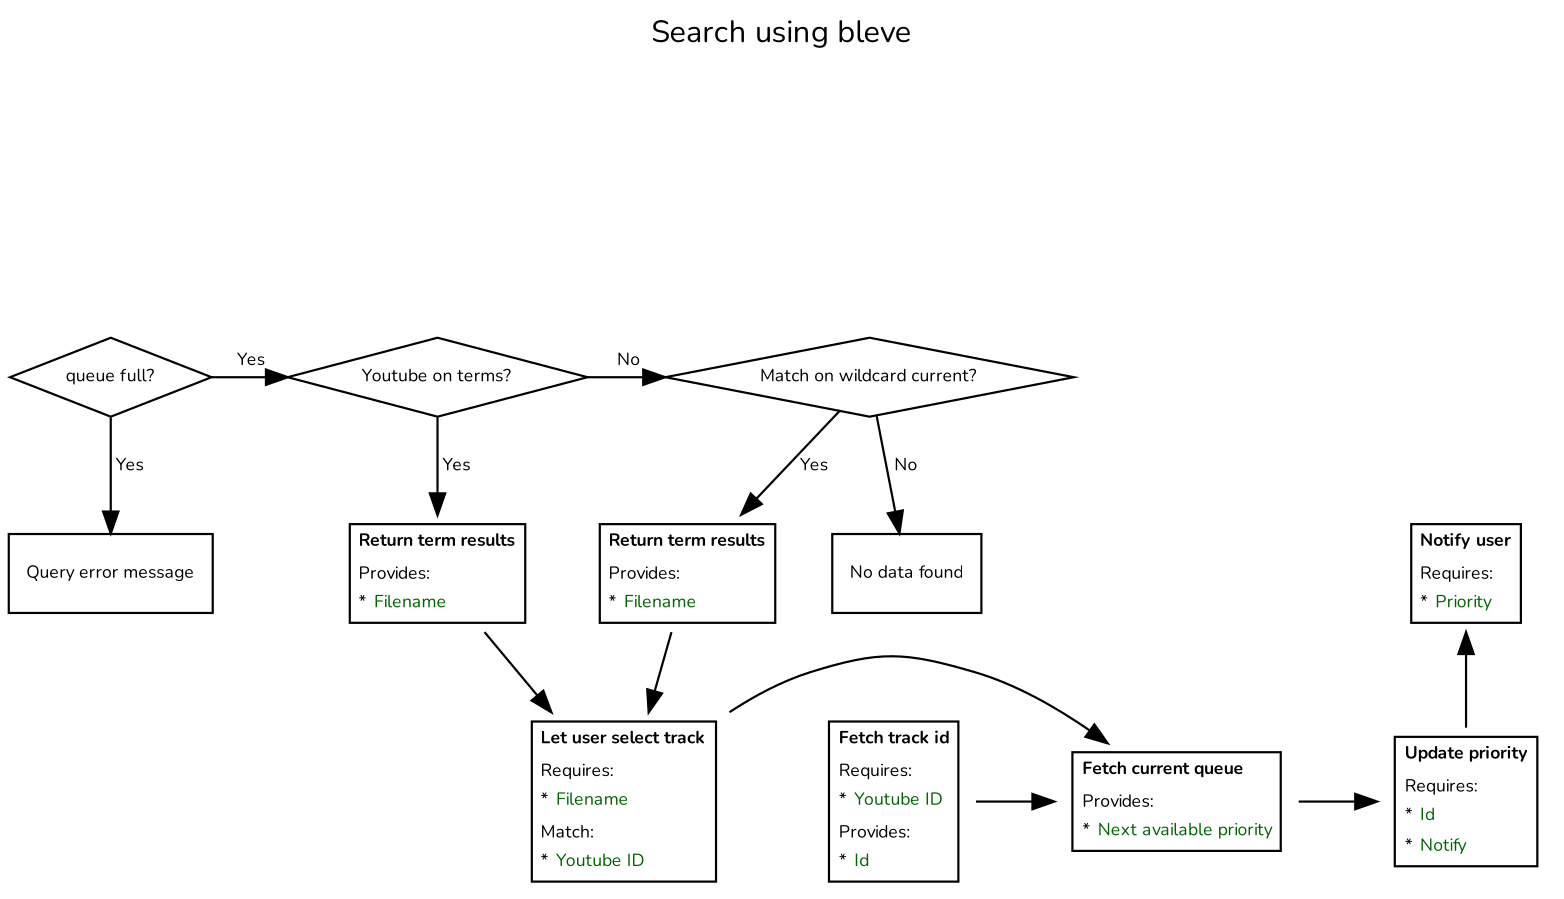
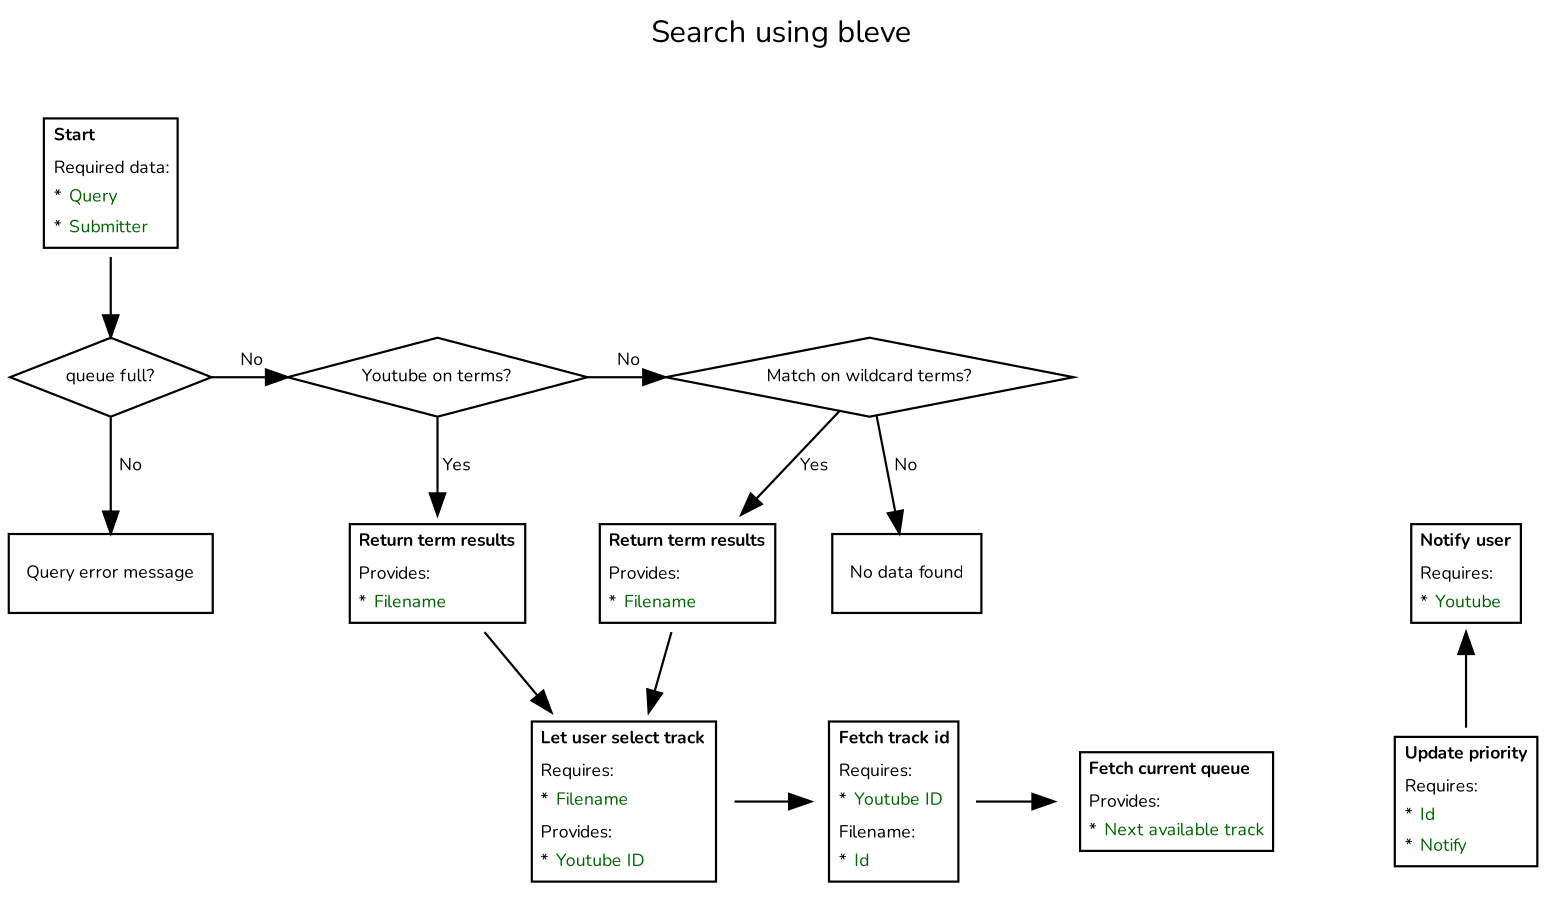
  digraph {
    fontname=Nunito
    label="Search using bleve"
    labelloc=t
    rankdir=TB
    node [fontname=Nunito fontsize=8 shape=plaintext]
    edge [fontname=Nunito]
    n1 [label="queue full?" shape=diamond]
    n2 [label="Youtube on terms?" shape=diamond]
-   n3 [label="Match on wildcard current?" shape=diamond]
+   n3 [label="Match on wildcard terms?" shape=diamond]
    n4 [label=<         <table border="1" cellborder="0" cellspacing="1">             <tr><td align="left"><b>Return term results</b></td></tr>             <tr><td align="left">Provides:</td></tr>             <tr><td align="left">* <font color="darkgreen">Filename</font></td></tr>         </table>     >]
    n5 [label=<         <table border="1" cellborder="0" cellspacing="1">             <tr><td align="left"><b>Return term results</b></td></tr>             <tr><td align="left">Provides:</td></tr>             <tr><td align="left">* <font color="darkgreen">Filename</font></td></tr>         </table>     >]
-   n6 [label=<         <table border="1" cellborder="0" cellspacing="1">             <tr><td align="left"><b>Notify user</b></td></tr>             <tr><td align="left">Requires:</td></tr>             <tr><td align="left">* <font color="darkgreen">Priority</font></td></tr>         </table>     >]
-   n7 [label=<         <table border="1" cellborder="0" cellspacing="1">             <tr><td align="left"><b>Let user select track</b></td></tr>             <tr><td align="left">Requires:</td></tr>             <tr><td align="left">* <font color="darkgreen">Filename</font></td></tr>             <tr><td align="left">Match:</td></tr>             <tr><td align="left">* <font color="darkgreen">Youtube ID</font></td></tr>         </table>     >]
-   n8 [label=<         <table border="1" cellborder="0" cellspacing="1">             <tr><td align="left"><b>Fetch track id</b></td></tr>             <tr><td align="left">Requires:</td></tr>             <tr><td align="left">* <font color="darkgreen">Youtube ID</font></td></tr>             <tr><td align="left">Provides:</td></tr>             <tr><td align="left">* <font color="darkgreen">Id</font></td></tr>         </table>     >]
-   n9 [label=<         <table border="1" cellborder="0" cellspacing="1">             <tr><td align="left"><b>Fetch current queue</b></td></tr>             <tr><td align="left">Provides:</td></tr>             <tr><td align="left">* <font color="darkgreen">Next available priority</font></td></tr>         </table>     >]
+   n6 [label=<         <table border="1" cellborder="0" cellspacing="1">             <tr><td align="left"><b>Notify user</b></td></tr>             <tr><td align="left">Requires:</td></tr>             <tr><td align="left">* <font color="darkgreen">Youtube</font></td></tr>         </table>     >]
+   n7 [label=<         <table border="1" cellborder="0" cellspacing="1">             <tr><td align="left"><b>Let user select track</b></td></tr>             <tr><td align="left">Requires:</td></tr>             <tr><td align="left">* <font color="darkgreen">Filename</font></td></tr>             <tr><td align="left">Provides:</td></tr>             <tr><td align="left">* <font color="darkgreen">Youtube ID</font></td></tr>         </table>     >]
+   n8 [label=<         <table border="1" cellborder="0" cellspacing="1">             <tr><td align="left"><b>Fetch track id</b></td></tr>             <tr><td align="left">Requires:</td></tr>             <tr><td align="left">* <font color="darkgreen">Youtube ID</font></td></tr>             <tr><td align="left">Filename:</td></tr>             <tr><td align="left">* <font color="darkgreen">Id</font></td></tr>         </table>     >]
+   n9 [label=<         <table border="1" cellborder="0" cellspacing="1">             <tr><td align="left"><b>Fetch current queue</b></td></tr>             <tr><td align="left">Provides:</td></tr>             <tr><td align="left">* <font color="darkgreen">Next available track</font></td></tr>         </table>     >]
    n10 [label=<         <table border="1" cellborder="0" cellspacing="1">             <tr><td align="left"><b>Update priority</b></td></tr>             <tr><td align="left">Requires:</td></tr>             <tr><td align="left">* <font color="darkgreen">Id</font></td></tr>             <tr><td align="left">* <font color="darkgreen">Notify</font></td></tr>         </table>     >]
    n11 [label="Query error message" shape=box]
    n12 [label="No data found" shape=box]
+   n13 [label=<         <table border="1" cellborder="0" cellspacing="1">             <tr><td align="left"><b>Start</b></td></tr>             <tr><td align="left">Required data:</td></tr>             <tr><td align="left">* <font color="darkgreen">Query</font></td></tr>             <tr><td align="left">* <font color="darkgreen">Submitter</font></td></tr>         </table>     >]
    subgraph sub_1 {
      rank=same
      n1
      n2
      n3
    }
    subgraph sub_2 {
      rank=same
      n4
      n5
      n6
    }
    subgraph sub_3 {
      rank=same
      n7
      n8
      n9
      n10
    }
-   n1 -> n2 [fontsize=8 label=" Yes"]
-   n1 -> n11 [fontsize=8 label=" Yes"]
+   n1 -> n2 [fontsize=8 label=" No"]
+   n1 -> n11 [fontsize=8 label=" No"]
    n2 -> n3 [fontsize=8 label=" No"]
    n2 -> n4 [fontsize=8 label=" Yes"]
    n3 -> n5 [fontsize=8 label=" Yes"]
    n3 -> n12 [fontsize=8 label=" No"]
    n4 -> n7
    n5 -> n7
-   n7 -> n9
+   n7 -> n8
    n8 -> n9
-   n9 -> n10
    n10 -> n6
+   n13 -> n1
  }
